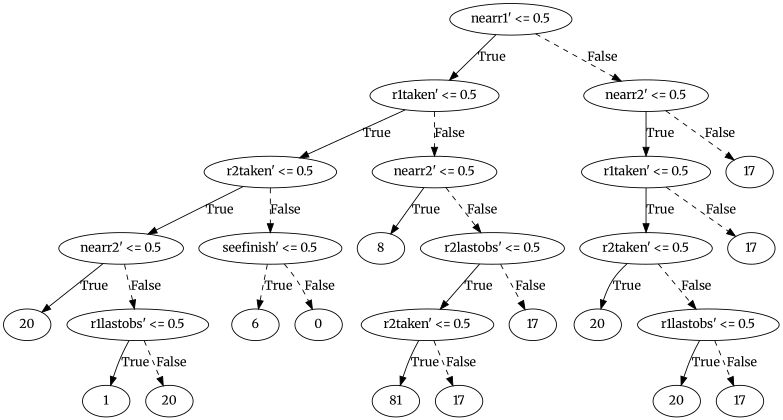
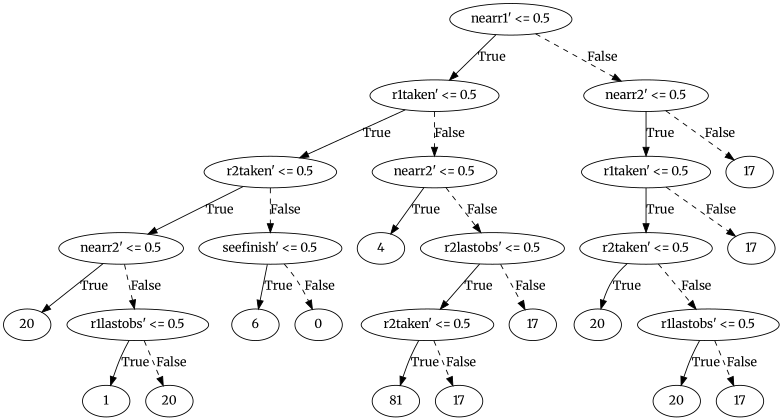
  digraph {
    fontname=Merriweather
    node [fontname=Merriweather]
    edge [fontname=Merriweather]
    n1 [label="nearr1' <= 0.5"]
    n2 [label="r1taken' <= 0.5"]
    n3 [label="nearr2' <= 0.5"]
    n4 [label="r2taken' <= 0.5"]
    n5 [label="nearr2' <= 0.5"]
    n6 [label="r1taken' <= 0.5"]
    n7 [label=17]
    n8 [label="nearr2' <= 0.5"]
    n9 [label="seefinish' <= 0.5"]
-   n10 [label=8]
+   n10 [label=4]
    n11 [label="r2lastobs' <= 0.5"]
    n12 [label=20]
    n13 [label="r1lastobs' <= 0.5"]
    n14 [label=6]
    n15 [label=0]
    n16 [label=1]
    n17 [label=20]
    n18 [label="r2taken' <= 0.5"]
    n19 [label=17]
    n20 [label=81]
    n21 [label=17]
    n22 [label="r2taken' <= 0.5"]
    n23 [label=17]
    n24 [label=20]
    n25 [label="r1lastobs' <= 0.5"]
    n26 [label=20]
    n27 [label=17]
    n1 -> n2 [label=True]
    n1 -> n3 [label=False style=dashed]
    n2 -> n4 [label=True]
    n2 -> n5 [label=False style=dashed]
    n3 -> n6 [label=True]
    n3 -> n7 [label=False style=dashed]
    n4 -> n8 [label=True]
    n4 -> n9 [label=False style=dashed]
    n5 -> n10 [label=True]
    n5 -> n11 [label=False style=dashed]
    n6 -> n22 [label=True]
    n6 -> n23 [label=False style=dashed]
    n8 -> n12 [label=True]
    n8 -> n13 [label=False style=dashed]
-   n9 -> n14 [label=True style=dashed]
+   n9 -> n14 [label=True]
    n9 -> n15 [label=False style=dashed]
    n11 -> n18 [label=True]
    n11 -> n19 [label=False style=dashed]
    n13 -> n16 [label=True]
    n13 -> n17 [label=False style=dashed]
    n18 -> n20 [label=True]
    n18 -> n21 [label=False style=dashed]
    n22 -> n24 [label=True]
    n22 -> n25 [label=False style=dashed]
    n25 -> n26 [label=True]
    n25 -> n27 [label=False style=dashed]
  }
